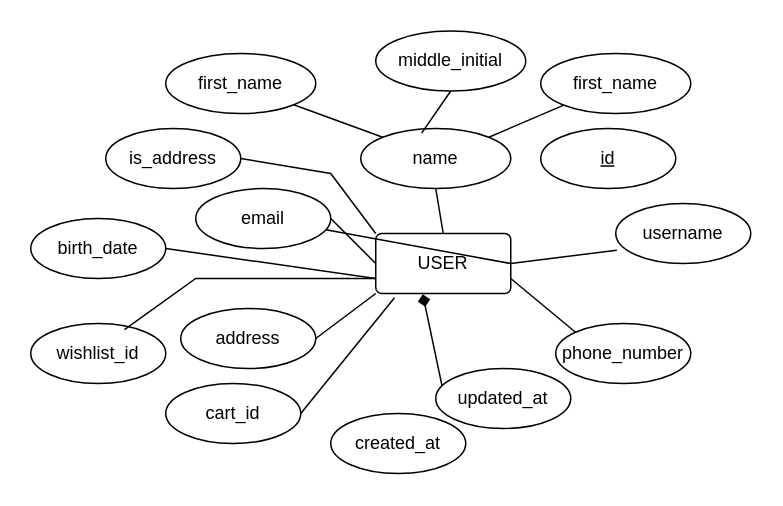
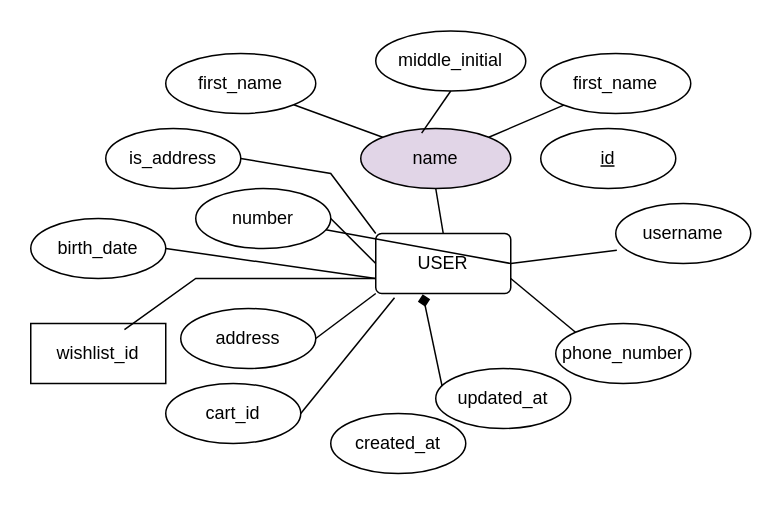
  <mxCell id="0" />
  <mxCell id="1" parent="0" />
  <mxCell id="2" value="USER" style="rounded=1;arcSize=10;whiteSpace=wrap;html=1;align=center;" vertex="1" parent="1"><mxGeometry x="250" y="155" width="90" height="40" as="geometry" /></mxCell>
  <mxCell id="3" value="id" style="ellipse;whiteSpace=wrap;html=1;align=center;fontStyle=4;" vertex="1" parent="1"><mxGeometry x="360" y="85" width="90" height="40" as="geometry" /></mxCell>
- <mxCell id="4" value="name" style="ellipse;whiteSpace=wrap;html=1;align=center;" vertex="1" parent="1"><mxGeometry x="240" y="85" width="100" height="40" as="geometry" /></mxCell>
+ <mxCell id="4" value="name" style="ellipse;whiteSpace=wrap;html=1;align=center;fillColor=#e1d5e7;" vertex="1" parent="1"><mxGeometry x="240" y="85" width="100" height="40" as="geometry" /></mxCell>
  <mxCell id="5" value="first_name" style="ellipse;whiteSpace=wrap;html=1;align=center;" vertex="1" parent="1"><mxGeometry x="110" y="35" width="100" height="40" as="geometry" /></mxCell>
  <mxCell id="6" value="middle_initial" style="ellipse;whiteSpace=wrap;html=1;align=center;" vertex="1" parent="1"><mxGeometry x="250" y="20" width="100" height="40" as="geometry" /></mxCell>
  <mxCell id="7" value="first_name" style="ellipse;whiteSpace=wrap;html=1;align=center;" vertex="1" parent="1"><mxGeometry x="360" y="35" width="100" height="40" as="geometry" /></mxCell>
  <mxCell id="8" value="" style="endArrow=none;html=1;rounded=0;exitX=1;exitY=0.5;exitDx=0;exitDy=0;" edge="1" parent="1" source="2" target="13"><mxGeometry relative="1" as="geometry"><mxPoint x="480" y="365" as="sourcePoint" /><mxPoint x="640" y="365" as="targetPoint" /></mxGeometry></mxCell>
  <mxCell id="9" value="" style="endArrow=none;html=1;rounded=0;exitX=0.5;exitY=0;exitDx=0;exitDy=0;entryX=0.5;entryY=1;entryDx=0;entryDy=0;" edge="1" parent="1" source="2" target="4"><mxGeometry relative="1" as="geometry"><mxPoint x="350" y="185" as="sourcePoint" /><mxPoint x="393" y="159" as="targetPoint" /></mxGeometry></mxCell>
  <mxCell id="10" value="" style="endArrow=none;html=1;rounded=0;exitX=0;exitY=0;exitDx=0;exitDy=0;entryX=1;entryY=1;entryDx=0;entryDy=0;" edge="1" parent="1" source="4" target="5"><mxGeometry relative="1" as="geometry"><mxPoint x="360" y="195" as="sourcePoint" /><mxPoint x="403" y="169" as="targetPoint" /></mxGeometry></mxCell>
  <mxCell id="11" value="" style="endArrow=none;html=1;rounded=0;exitX=0.406;exitY=0.076;exitDx=0;exitDy=0;entryX=0.5;entryY=1;entryDx=0;entryDy=0;exitPerimeter=0;" edge="1" parent="1" source="4" target="6"><mxGeometry relative="1" as="geometry"><mxPoint x="370" y="205" as="sourcePoint" /><mxPoint x="413" y="179" as="targetPoint" /></mxGeometry></mxCell>
  <mxCell id="12" value="" style="endArrow=none;html=1;rounded=0;exitX=1;exitY=0;exitDx=0;exitDy=0;" edge="1" parent="1" source="4" target="7"><mxGeometry relative="1" as="geometry"><mxPoint x="380" y="215" as="sourcePoint" /><mxPoint x="423" y="189" as="targetPoint" /></mxGeometry></mxCell>
- <mxCell id="13" value="email" style="ellipse;whiteSpace=wrap;html=1;align=center;" vertex="1" parent="1"><mxGeometry x="130" y="125" width="90" height="40" as="geometry" /></mxCell>
+ <mxCell id="13" value="number" style="ellipse;whiteSpace=wrap;html=1;align=center;" vertex="1" parent="1"><mxGeometry x="130" y="125" width="90" height="40" as="geometry" /></mxCell>
  <mxCell id="14" value="is_address" style="ellipse;whiteSpace=wrap;html=1;align=center;" vertex="1" parent="1"><mxGeometry x="70" y="85" width="90" height="40" as="geometry" /></mxCell>
  <mxCell id="15" value="birth_date" style="ellipse;whiteSpace=wrap;html=1;align=center;" vertex="1" parent="1"><mxGeometry x="20" y="145" width="90" height="40" as="geometry" /></mxCell>
  <mxCell id="16" value="address" style="ellipse;whiteSpace=wrap;html=1;align=center;" vertex="1" parent="1"><mxGeometry x="120" y="205" width="90" height="40" as="geometry" /></mxCell>
  <mxCell id="17" value="phone_number" style="ellipse;whiteSpace=wrap;html=1;align=center;" vertex="1" parent="1"><mxGeometry x="370" y="215" width="90" height="40" as="geometry" /></mxCell>
  <mxCell id="18" value="username" style="ellipse;whiteSpace=wrap;html=1;align=center;" vertex="1" parent="1"><mxGeometry x="410" y="135" width="90" height="40" as="geometry" /></mxCell>
  <mxCell id="19" value="created_at" style="ellipse;whiteSpace=wrap;html=1;align=center;" vertex="1" parent="1"><mxGeometry x="220" y="275" width="90" height="40" as="geometry" /></mxCell>
  <mxCell id="20" value="updated_at" style="ellipse;whiteSpace=wrap;html=1;align=center;" vertex="1" parent="1"><mxGeometry x="290" y="245" width="90" height="40" as="geometry" /></mxCell>
  <mxCell id="21" value="cart_id" style="ellipse;whiteSpace=wrap;html=1;align=center;" vertex="1" parent="1"><mxGeometry x="110" y="255" width="90" height="40" as="geometry" /></mxCell>
- <mxCell id="22" value="wishlist_id" style="ellipse;whiteSpace=wrap;html=1;align=center;" vertex="1" parent="1"><mxGeometry x="20" y="215" width="90" height="40" as="geometry" /></mxCell>
+ <mxCell id="22" value="wishlist_id" style="whiteSpace=wrap;html=1;align=center;rounded=0;" vertex="1" parent="1"><mxGeometry x="20" y="215" width="90" height="40" as="geometry" /></mxCell>
  <mxCell id="23" value="" style="endArrow=none;html=1;rounded=0;entryX=0.139;entryY=1.072;entryDx=0;entryDy=0;entryPerimeter=0;exitX=1;exitY=0.5;exitDx=0;exitDy=0;" edge="1" parent="1" source="21" target="2"><mxGeometry relative="1" as="geometry"><mxPoint x="70" y="365" as="sourcePoint" /><mxPoint x="230" y="365" as="targetPoint" /></mxGeometry></mxCell>
  <mxCell id="24" value="" style="endArrow=none;html=1;rounded=0;entryX=0;entryY=1;entryDx=0;entryDy=0;exitX=1;exitY=0.5;exitDx=0;exitDy=0;" edge="1" parent="1" source="16" target="2"><mxGeometry relative="1" as="geometry"><mxPoint x="210" y="285" as="sourcePoint" /><mxPoint x="273" y="208" as="targetPoint" /></mxGeometry></mxCell>
  <mxCell id="25" value="" style="endArrow=none;html=1;rounded=0;exitX=1;exitY=0.5;exitDx=0;exitDy=0;" edge="1" parent="1" source="13"><mxGeometry relative="1" as="geometry"><mxPoint x="220" y="295" as="sourcePoint" /><mxPoint x="250" y="175" as="targetPoint" /></mxGeometry></mxCell>
  <mxCell id="26" value="" style="endArrow=none;html=1;rounded=0;entryX=0;entryY=0.75;entryDx=0;entryDy=0;exitX=1;exitY=0.5;exitDx=0;exitDy=0;" edge="1" parent="1" source="15" target="2"><mxGeometry relative="1" as="geometry"><mxPoint x="230" y="305" as="sourcePoint" /><mxPoint x="293" y="228" as="targetPoint" /></mxGeometry></mxCell>
  <mxCell id="27" value="" style="endArrow=none;html=1;rounded=0;entryX=0;entryY=0.75;entryDx=0;entryDy=0;exitX=0.694;exitY=0.101;exitDx=0;exitDy=0;exitPerimeter=0;" edge="1" parent="1" source="22" target="2"><mxGeometry relative="1" as="geometry"><mxPoint x="240" y="315" as="sourcePoint" /><mxPoint x="303" y="238" as="targetPoint" /><Array as="points"><mxPoint x="130" y="185" /></Array></mxGeometry></mxCell>
  <mxCell id="28" value="" style="endArrow=none;html=1;rounded=0;entryX=0;entryY=0;entryDx=0;entryDy=0;exitX=1;exitY=0.5;exitDx=0;exitDy=0;" edge="1" parent="1" source="14" target="2"><mxGeometry relative="1" as="geometry"><mxPoint x="250" y="325" as="sourcePoint" /><mxPoint x="313" y="248" as="targetPoint" /><Array as="points"><mxPoint x="220" y="115" /></Array></mxGeometry></mxCell>
  <mxCell id="29" value="" style="endArrow=diamond;html=1;rounded=0;entryX=0.348;entryY=1.013;entryDx=0;entryDy=0;entryPerimeter=0;exitX=0.047;exitY=0.293;exitDx=0;exitDy=0;exitPerimeter=0;" edge="1" parent="1" source="20" target="2"><mxGeometry relative="1" as="geometry"><mxPoint x="270" y="345" as="sourcePoint" /><mxPoint x="333" y="268" as="targetPoint" /></mxGeometry></mxCell>
  <mxCell id="30" value="" style="endArrow=none;html=1;rounded=0;exitX=0.008;exitY=0.778;exitDx=0;exitDy=0;exitPerimeter=0;entryX=1;entryY=0.5;entryDx=0;entryDy=0;" edge="1" parent="1" source="18" target="2"><mxGeometry relative="1" as="geometry"><mxPoint x="280" y="355" as="sourcePoint" /><mxPoint x="350" y="175" as="targetPoint" /></mxGeometry></mxCell>
  <mxCell id="31" value="" style="endArrow=none;html=1;rounded=0;entryX=0;entryY=0;entryDx=0;entryDy=0;exitX=1;exitY=0.75;exitDx=0;exitDy=0;" edge="1" parent="1" source="2" target="17"><mxGeometry relative="1" as="geometry"><mxPoint x="290" y="365" as="sourcePoint" /><mxPoint x="353" y="288" as="targetPoint" /></mxGeometry></mxCell>
